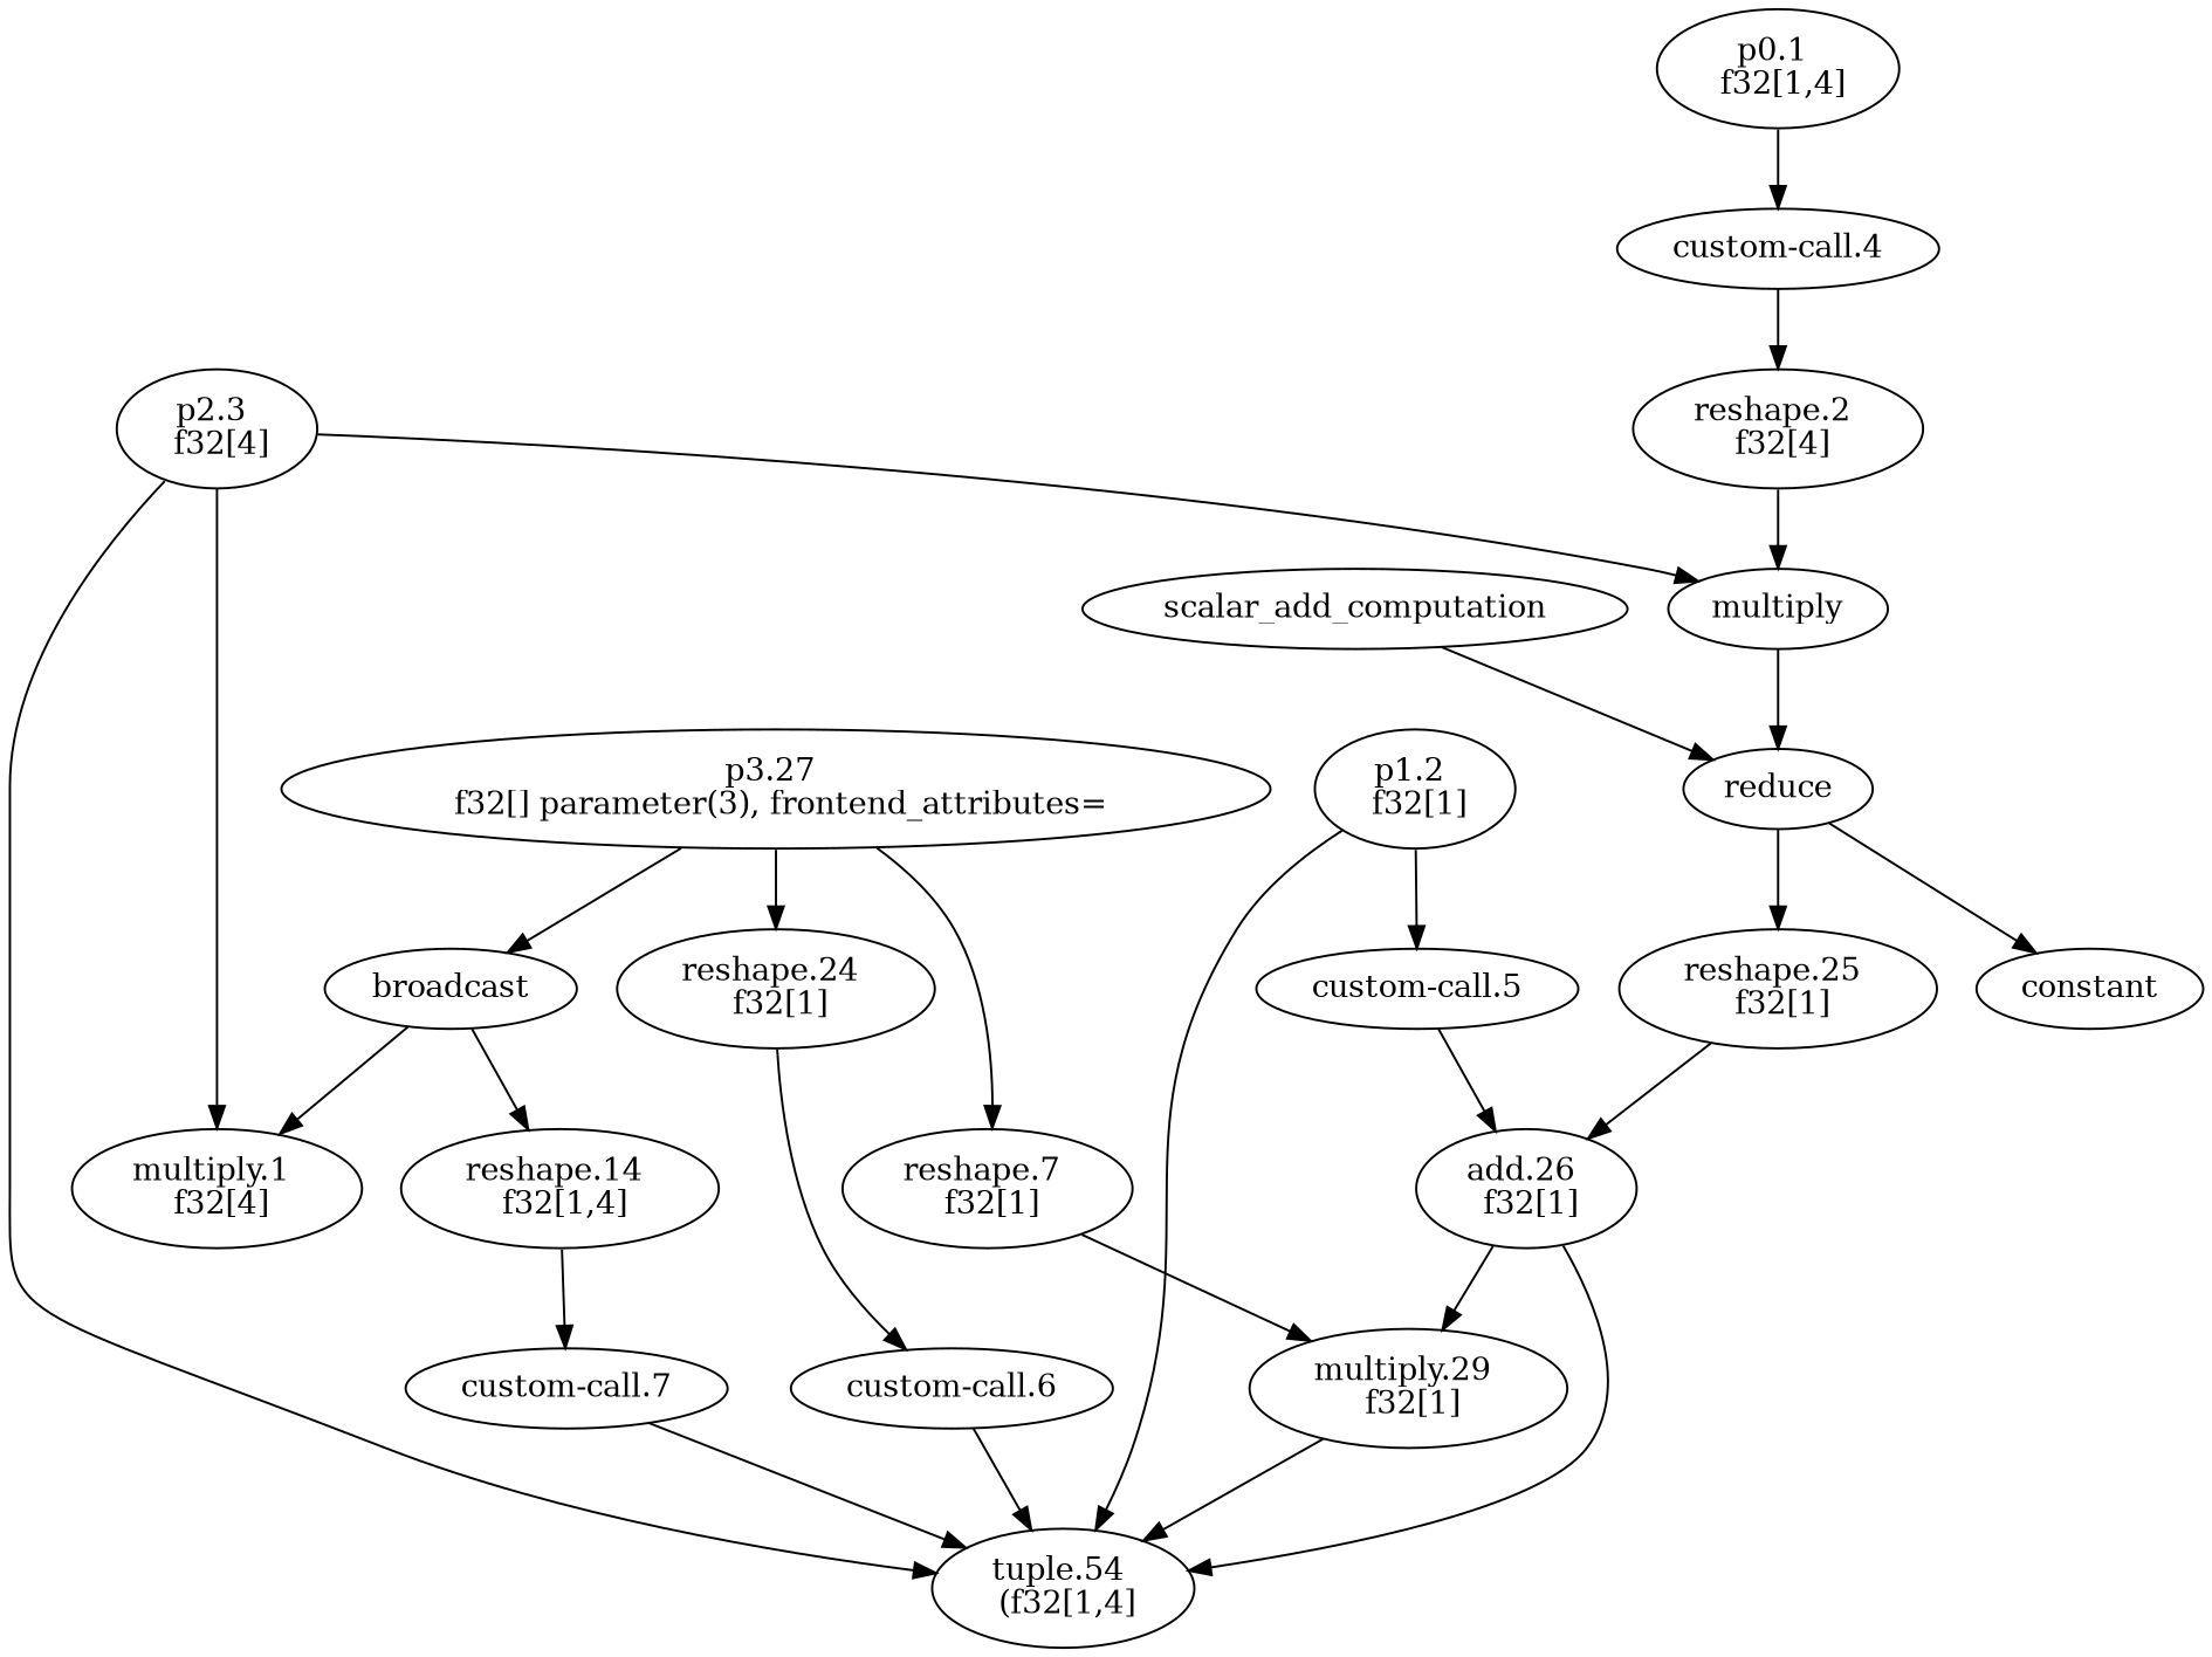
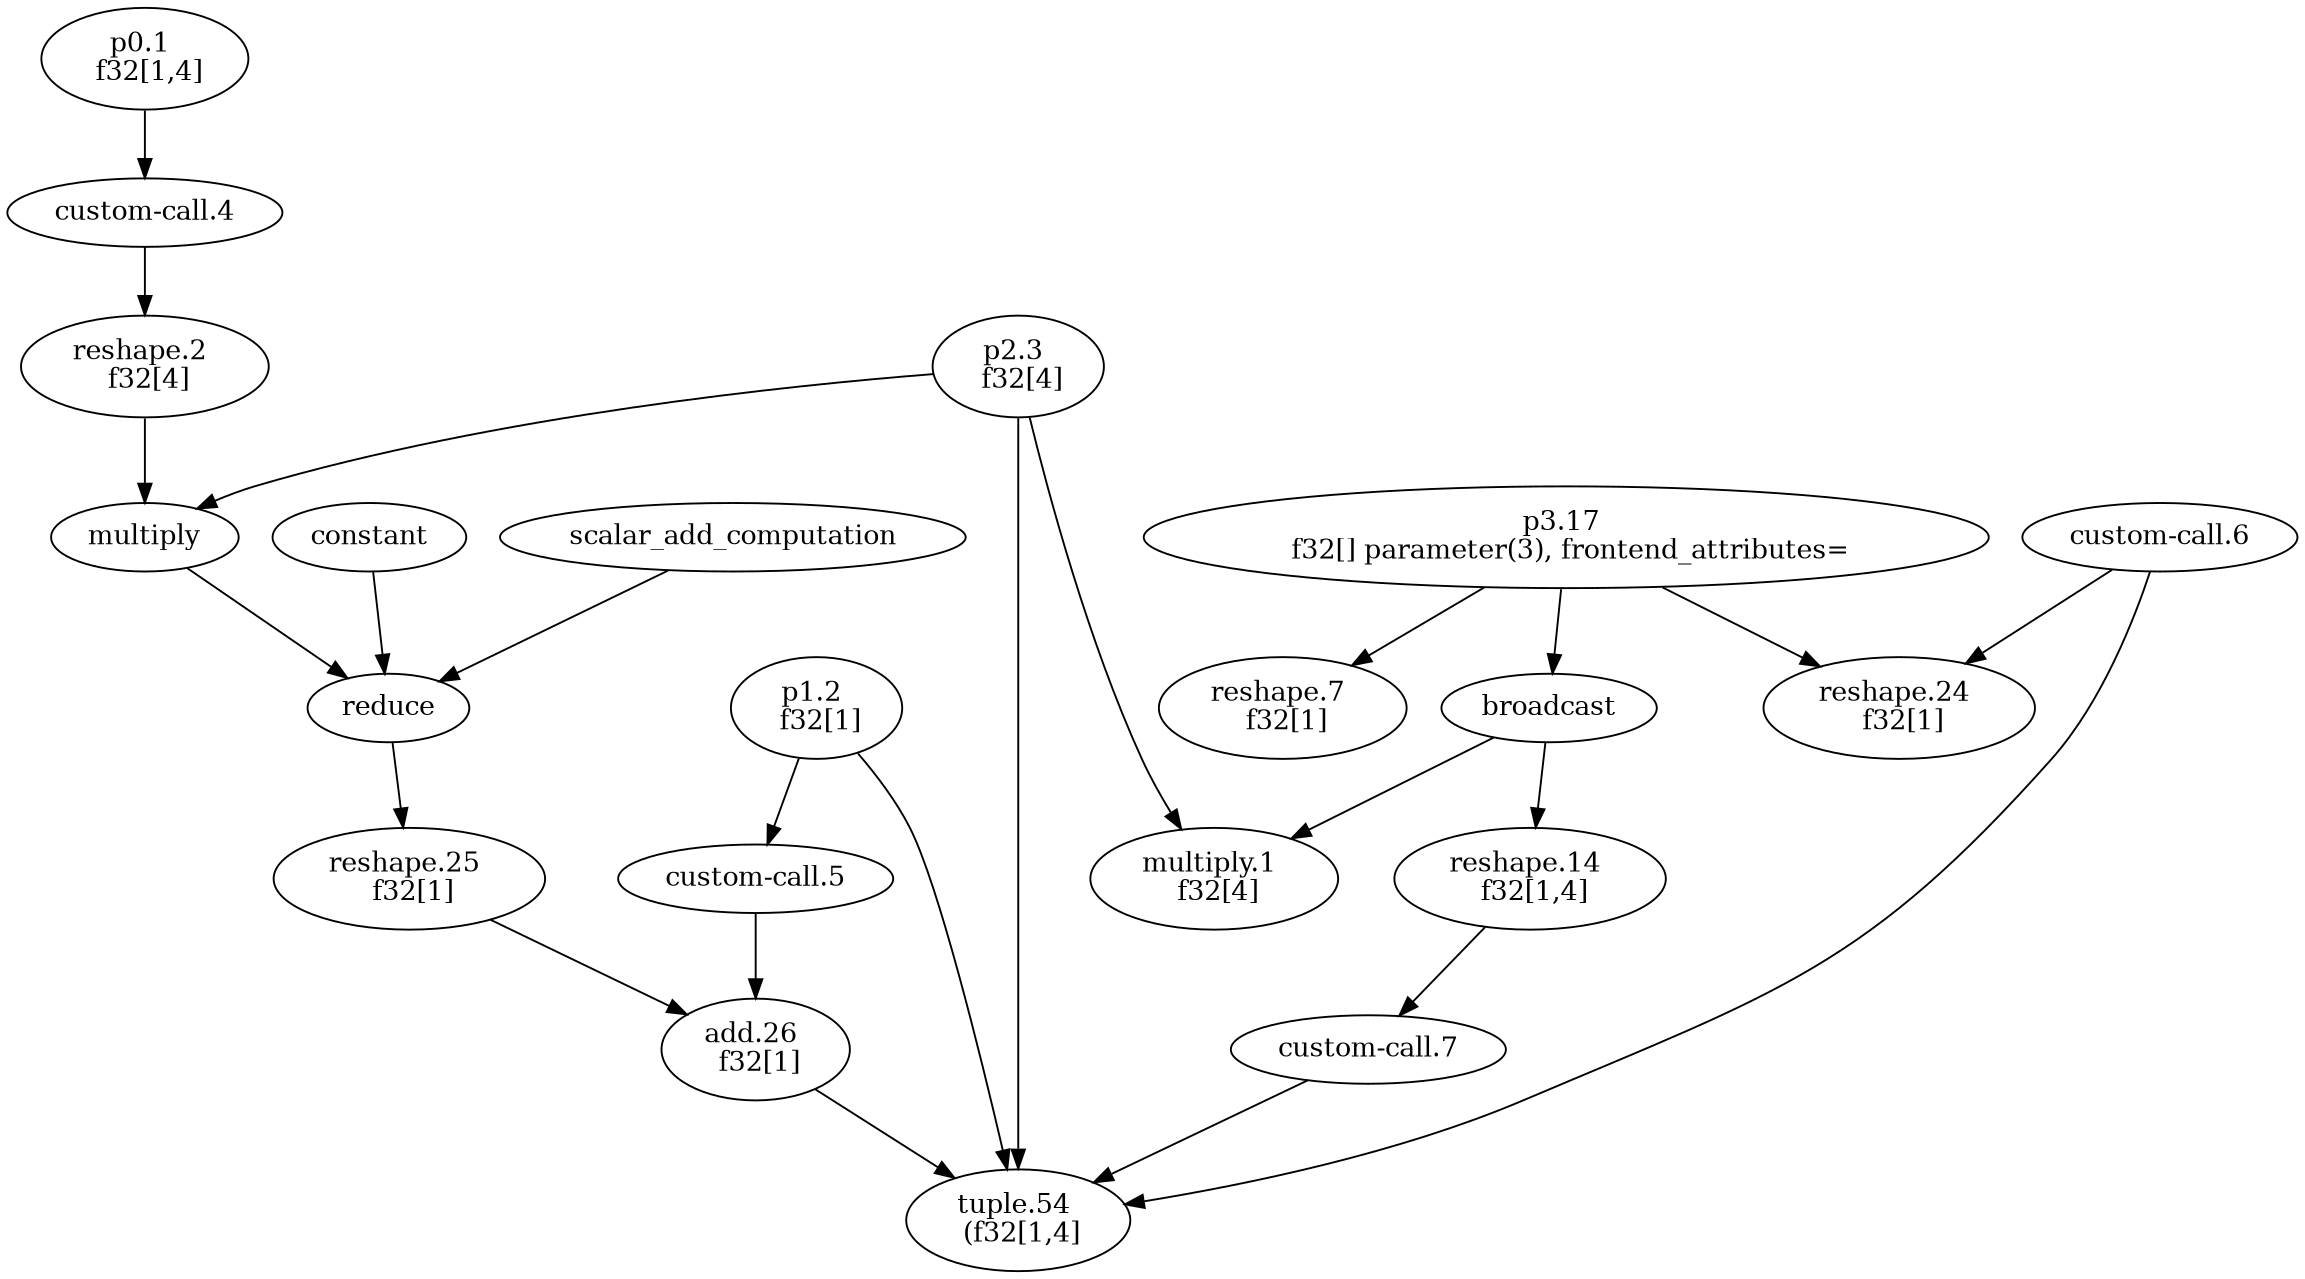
  digraph {
    n1 [label="p0.1 \n f32[1,4]"]
    "custom-call.4"
    n3 [label="tuple.54 \n (f32[1,4]"]
    n4 [label="reshape.2 \n f32[4]"]
    n5 [label="p1.2 \n f32[1]"]
    "custom-call.5"
    n7 [label="add.26 \n f32[1]"]
    n8 [label="p2.3 \n f32[4]"]
    n9 [label="multiply.1 \n f32[4]"]
    multiply
    reduce
    n12 [label="reshape.25 \n f32[1]"]
-   n13 [label="multiply.29 \n f32[1]"]
-   n14 [label="p3.27 \n f32[] parameter(3), frontend_attributes="]
+   n14 [label="p3.17 \n f32[] parameter(3), frontend_attributes="]
    n15 [label="reshape.7 \n f32[1]"]
    n16 [label="reshape.24 \n f32[1]"]
    broadcast
    "custom-call.6"
    n19 [label="reshape.14 \n f32[1,4]"]
    "custom-call.7"
    constant
    scalar_add_computation
    n1 -> "custom-call.4"
    "custom-call.4" -> n4
    n4 -> multiply
    n5 -> n3
    n5 -> "custom-call.5"
    "custom-call.5" -> n7
    n7 -> n3
-   n7 -> n13
    n8 -> n3
    n8 -> n9
    n8 -> multiply
    multiply -> reduce
    reduce -> n12
    n12 -> n7
-   n13 -> n3
    n14 -> n15
    n14 -> n16
    n14 -> broadcast
-   n15 -> n13
-   n16 -> "custom-call.6"
+   "custom-call.6" -> n16
    broadcast -> n9
    broadcast -> n19
    "custom-call.6" -> n3
    n19 -> "custom-call.7"
    "custom-call.7" -> n3
-   reduce -> constant
+   constant -> reduce
    scalar_add_computation -> reduce
  }
